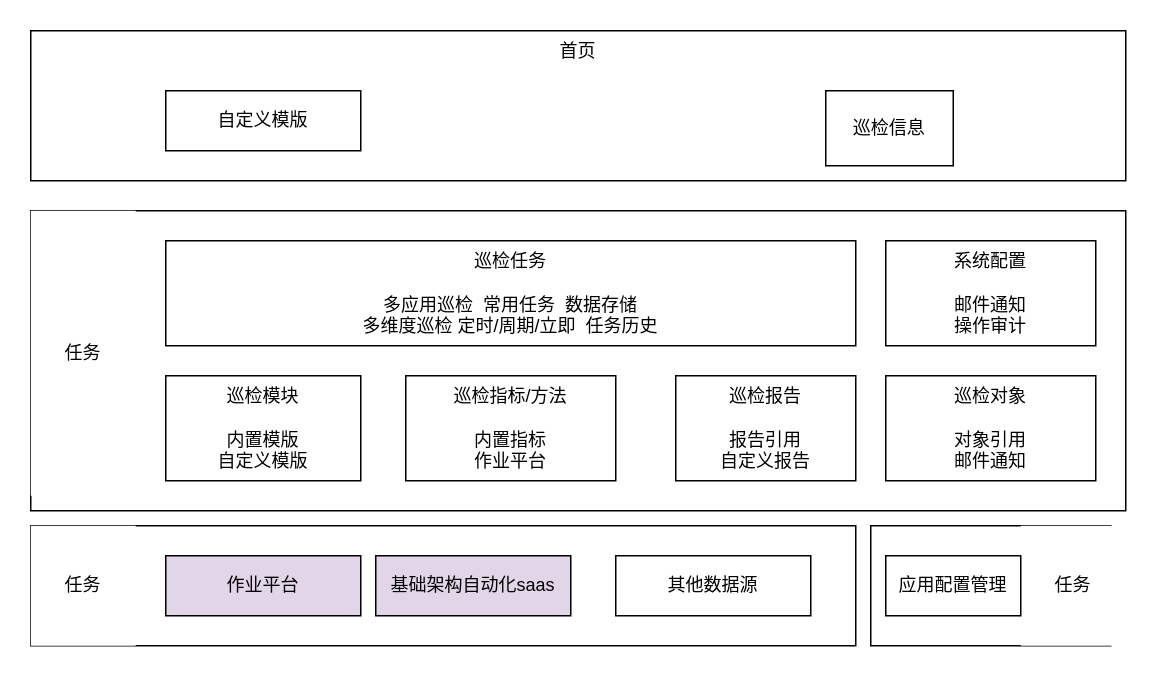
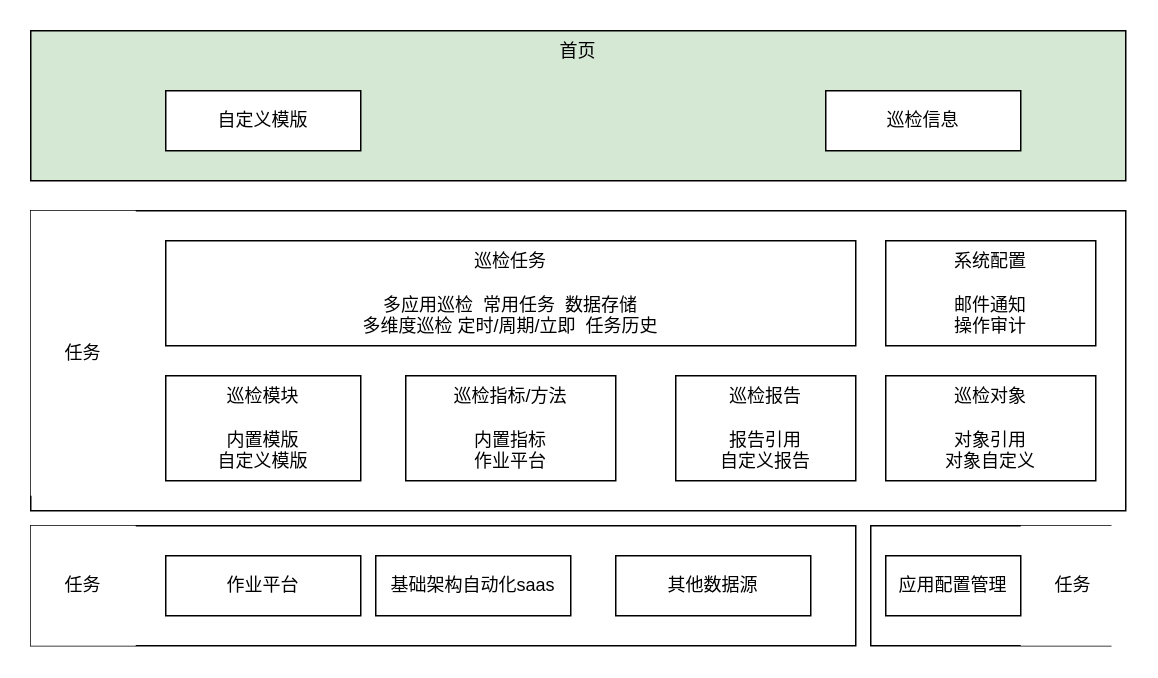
  <mxCell id="0" />
  <mxCell id="1" parent="0" />
  <mxCell id="2" value="" style="rounded=0;whiteSpace=wrap;html=1;" vertex="1" parent="1"><mxGeometry x="20" y="350" width="550" height="80" as="geometry" /></mxCell>
- <mxCell id="3" value="基础架构自动化saas" style="rounded=0;whiteSpace=wrap;html=1;fillColor=#e1d5e7;" vertex="1" parent="1"><mxGeometry x="250" y="370" width="130" height="40" as="geometry" /></mxCell>
- <mxCell id="4" value="作业平台" style="rounded=0;whiteSpace=wrap;html=1;fillColor=#e1d5e7;" vertex="1" parent="1"><mxGeometry x="110" y="370" width="130" height="40" as="geometry" /></mxCell>
+ <mxCell id="3" value="基础架构自动化saas" style="rounded=0;whiteSpace=wrap;html=1;" vertex="1" parent="1"><mxGeometry x="250" y="370" width="130" height="40" as="geometry" /></mxCell>
+ <mxCell id="4" value="作业平台" style="rounded=0;whiteSpace=wrap;html=1;" vertex="1" parent="1"><mxGeometry x="110" y="370" width="130" height="40" as="geometry" /></mxCell>
  <mxCell id="5" value="其他数据源" style="rounded=0;whiteSpace=wrap;html=1;" vertex="1" parent="1"><mxGeometry x="410" y="370" width="130" height="40" as="geometry" /></mxCell>
  <mxCell id="6" value="任务" style="rounded=0;whiteSpace=wrap;html=1;strokeColor=none;" vertex="1" parent="1"><mxGeometry x="20" y="350" width="70" height="80" as="geometry" /></mxCell>
  <mxCell id="7" value="" style="rounded=0;whiteSpace=wrap;html=1;" vertex="1" parent="1"><mxGeometry x="580" y="350" width="160" height="80" as="geometry" /></mxCell>
  <mxCell id="8" value="任务" style="rounded=0;whiteSpace=wrap;html=1;strokeColor=none;" vertex="1" parent="1"><mxGeometry x="680" y="350" width="70" height="80" as="geometry" /></mxCell>
  <mxCell id="9" value="应用配置管理" style="rounded=0;whiteSpace=wrap;html=1;" vertex="1" parent="1"><mxGeometry x="590" y="370" width="90" height="40" as="geometry" /></mxCell>
  <mxCell id="10" value="" style="rounded=0;whiteSpace=wrap;html=1;" vertex="1" parent="1"><mxGeometry x="20" y="140" width="730" height="200" as="geometry" /></mxCell>
  <mxCell id="11" value="巡检任务&lt;br&gt;&lt;br&gt;多应用巡检&amp;nbsp; 常用任务&amp;nbsp; 数据存储&lt;br&gt;多维度巡检 定时/周期/立即&amp;nbsp; 任务历史" style="rounded=0;whiteSpace=wrap;html=1;verticalAlign=top;" vertex="1" parent="1"><mxGeometry x="110" y="160" width="460" height="70" as="geometry" /></mxCell>
  <mxCell id="12" value="任务" style="rounded=0;whiteSpace=wrap;html=1;strokeColor=none;" vertex="1" parent="1"><mxGeometry x="20" y="140" width="70" height="190" as="geometry" /></mxCell>
  <mxCell id="13" value="巡检模块&lt;br&gt;&lt;br&gt;内置模版&lt;br&gt;自定义模版" style="rounded=0;whiteSpace=wrap;html=1;verticalAlign=top;" vertex="1" parent="1"><mxGeometry x="110" y="250" width="130" height="70" as="geometry" /></mxCell>
  <mxCell id="14" value="巡检指标/方法&lt;br&gt;&lt;br&gt;内置指标&lt;br&gt;作业平台" style="rounded=0;whiteSpace=wrap;html=1;verticalAlign=top;" vertex="1" parent="1"><mxGeometry x="270" y="250" width="140" height="70" as="geometry" /></mxCell>
  <mxCell id="15" value="巡检报告&lt;br&gt;&lt;br&gt;报告引用&lt;br&gt;自定义报告" style="rounded=0;whiteSpace=wrap;html=1;verticalAlign=top;" vertex="1" parent="1"><mxGeometry x="450" y="250" width="120" height="70" as="geometry" /></mxCell>
  <mxCell id="16" value="系统配置&lt;br&gt;&lt;br&gt;邮件通知&lt;br&gt;操作审计" style="rounded=0;whiteSpace=wrap;html=1;verticalAlign=top;" vertex="1" parent="1"><mxGeometry x="590" y="160" width="140" height="70" as="geometry" /></mxCell>
- <mxCell id="17" value="巡检对象&lt;br&gt;&lt;br&gt;对象引用&lt;br&gt;邮件通知" style="rounded=0;whiteSpace=wrap;html=1;verticalAlign=top;" vertex="1" parent="1"><mxGeometry x="590" y="250" width="140" height="70" as="geometry" /></mxCell>
- <mxCell id="18" value="首页" style="rounded=0;whiteSpace=wrap;html=1;verticalAlign=top;" vertex="1" parent="1"><mxGeometry x="20" y="20" width="730" height="100" as="geometry" /></mxCell>
+ <mxCell id="17" value="巡检对象&lt;br&gt;&lt;br&gt;对象引用&lt;br&gt;对象自定义" style="rounded=0;whiteSpace=wrap;html=1;verticalAlign=top;" vertex="1" parent="1"><mxGeometry x="590" y="250" width="140" height="70" as="geometry" /></mxCell>
+ <mxCell id="18" value="首页" style="rounded=0;whiteSpace=wrap;html=1;verticalAlign=top;fillColor=#d5e8d4;" vertex="1" parent="1"><mxGeometry x="20" y="20" width="730" height="100" as="geometry" /></mxCell>
  <mxCell id="19" value="自定义模版" style="rounded=0;whiteSpace=wrap;html=1;" vertex="1" parent="1"><mxGeometry x="110" y="60" width="130" height="40" as="geometry" /></mxCell>
- <mxCell id="20" value="巡检信息" style="rounded=0;whiteSpace=wrap;html=1;" vertex="1" parent="1"><mxGeometry x="550" y="60" width="85" height="50" as="geometry" /></mxCell>
+ <mxCell id="20" value="巡检信息" style="rounded=0;whiteSpace=wrap;html=1;" vertex="1" parent="1"><mxGeometry x="550" y="60" width="130" height="40" as="geometry" /></mxCell>
